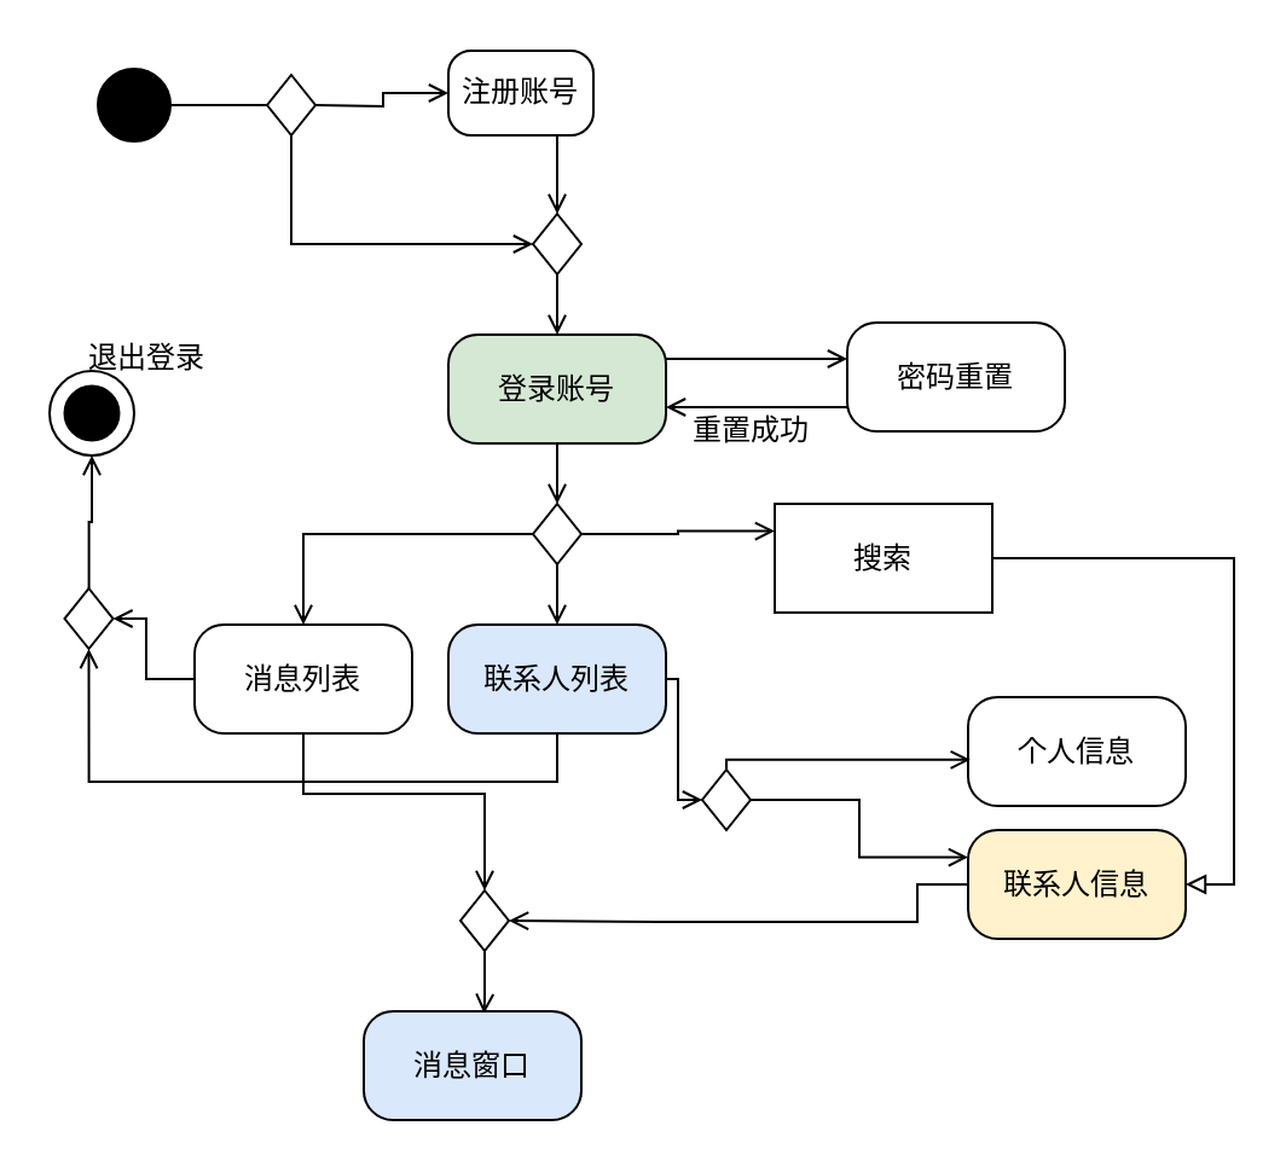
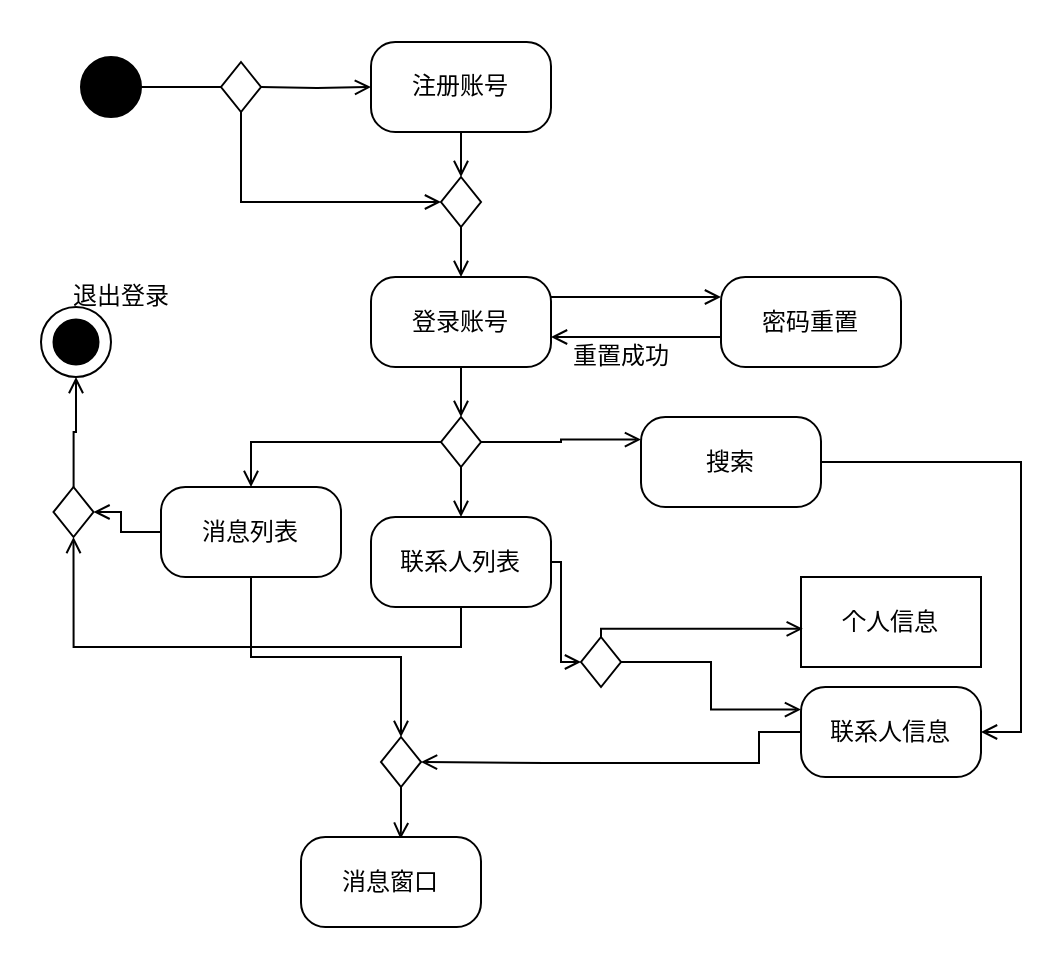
  <mxCell id="0" />
  <mxCell id="1" parent="0" />
  <mxCell id="2" value="" style="ellipse;whiteSpace=wrap;html=1;aspect=fixed;fillColor=#000000;" parent="1" vertex="1"><mxGeometry x="40" y="28" width="30" height="30" as="geometry" /></mxCell>
- <mxCell id="3" value="注册账号" style="rounded=1;whiteSpace=wrap;html=1;arcSize=27;" parent="1" vertex="1"><mxGeometry x="185" y="20.5" width="60" height="35" as="geometry" /></mxCell>
+ <mxCell id="3" value="注册账号" style="rounded=1;whiteSpace=wrap;html=1;arcSize=27;" parent="1" vertex="1"><mxGeometry x="185" y="20.5" width="90" height="45" as="geometry" /></mxCell>
  <mxCell id="4" value="" style="ellipse;whiteSpace=wrap;html=1;aspect=fixed;" parent="1" vertex="1"><mxGeometry x="20" y="153" width="35" height="35" as="geometry" /></mxCell>
  <mxCell id="5" value="" style="ellipse;whiteSpace=wrap;html=1;aspect=fixed;fillColor=#000000;" parent="1" vertex="1"><mxGeometry x="26.25" y="159.25" width="22.5" height="22.5" as="geometry" /></mxCell>
  <mxCell id="6" style="edgeStyle=orthogonalEdgeStyle;rounded=0;orthogonalLoop=1;jettySize=auto;html=1;entryX=0.5;entryY=0;entryDx=0;entryDy=0;endArrow=open;endFill=0;exitX=0.5;exitY=1;exitDx=0;exitDy=0;" parent="1" source="3" target="12" edge="1"><mxGeometry relative="1" as="geometry"><mxPoint x="230" y="135.5" as="sourcePoint" /></mxGeometry></mxCell>
  <mxCell id="7" style="edgeStyle=orthogonalEdgeStyle;rounded=0;orthogonalLoop=1;jettySize=auto;html=1;entryX=0;entryY=0.5;entryDx=0;entryDy=0;endArrow=open;endFill=0;" parent="1" target="3" edge="1"><mxGeometry relative="1" as="geometry"><mxPoint x="130" y="43" as="sourcePoint" /></mxGeometry></mxCell>
  <mxCell id="8" value="" style="endArrow=none;html=1;entryX=0;entryY=0.5;entryDx=0;entryDy=0;exitX=1;exitY=0.5;exitDx=0;exitDy=0;" parent="1" source="2" target="10" edge="1"><mxGeometry width="50" height="50" relative="1" as="geometry"><mxPoint x="70" y="43" as="sourcePoint" /><mxPoint x="100" y="43" as="targetPoint" /></mxGeometry></mxCell>
  <mxCell id="9" style="edgeStyle=orthogonalEdgeStyle;rounded=0;orthogonalLoop=1;jettySize=auto;html=1;entryX=0;entryY=0.5;entryDx=0;entryDy=0;endArrow=open;endFill=0;" parent="1" source="10" target="12" edge="1"><mxGeometry relative="1" as="geometry"><Array as="points"><mxPoint x="120" y="101" /><mxPoint x="220" y="101" /></Array></mxGeometry></mxCell>
  <mxCell id="10" value="" style="rhombus;whiteSpace=wrap;html=1;fillColor=#FFFFFF;" parent="1" vertex="1"><mxGeometry x="110" y="30.5" width="20" height="25" as="geometry" /></mxCell>
  <mxCell id="11" style="edgeStyle=orthogonalEdgeStyle;rounded=0;orthogonalLoop=1;jettySize=auto;html=1;entryX=0.5;entryY=0;entryDx=0;entryDy=0;endArrow=open;endFill=0;" parent="1" source="12" target="15" edge="1"><mxGeometry relative="1" as="geometry" /></mxCell>
  <mxCell id="12" value="" style="rhombus;whiteSpace=wrap;html=1;fillColor=#FFFFFF;" parent="1" vertex="1"><mxGeometry x="220" y="88" width="20" height="25" as="geometry" /></mxCell>
  <mxCell id="13" style="edgeStyle=orthogonalEdgeStyle;rounded=0;orthogonalLoop=1;jettySize=auto;html=1;endArrow=open;endFill=0;" parent="1" source="15" target="17" edge="1"><mxGeometry relative="1" as="geometry"><Array as="points"><mxPoint x="310" y="148" /><mxPoint x="310" y="148" /></Array></mxGeometry></mxCell>
  <mxCell id="14" style="edgeStyle=orthogonalEdgeStyle;rounded=0;orthogonalLoop=1;jettySize=auto;html=1;endArrow=open;endFill=0;strokeWidth=1;" parent="1" source="15" edge="1"><mxGeometry relative="1" as="geometry"><mxPoint x="230" y="208" as="targetPoint" /></mxGeometry></mxCell>
- <mxCell id="15" value="登录账号" style="rounded=1;whiteSpace=wrap;html=1;arcSize=27;fillColor=#d5e8d4;" parent="1" vertex="1"><mxGeometry x="185" y="138" width="90" height="45" as="geometry" /></mxCell>
+ <mxCell id="15" value="登录账号" style="rounded=1;whiteSpace=wrap;html=1;arcSize=27;" parent="1" vertex="1"><mxGeometry x="185" y="138" width="90" height="45" as="geometry" /></mxCell>
  <mxCell id="16" style="edgeStyle=orthogonalEdgeStyle;rounded=0;orthogonalLoop=1;jettySize=auto;html=1;endArrow=open;endFill=0;" parent="1" source="17" edge="1"><mxGeometry relative="1" as="geometry"><mxPoint x="275" y="168" as="targetPoint" /><Array as="points"><mxPoint x="275" y="168" /></Array></mxGeometry></mxCell>
- <mxCell id="17" value="密码重置" style="rounded=1;whiteSpace=wrap;html=1;arcSize=27;" parent="1" vertex="1"><mxGeometry x="350" y="133" width="90" height="45" as="geometry" /></mxCell>
+ <mxCell id="17" value="密码重置" style="rounded=1;whiteSpace=wrap;html=1;arcSize=27;" parent="1" vertex="1"><mxGeometry x="360" y="138" width="90" height="45" as="geometry" /></mxCell>
  <mxCell id="18" value="重置成功" style="text;html=1;align=center;verticalAlign=middle;resizable=0;points=[];autosize=1;strokeColor=none;" parent="1" vertex="1"><mxGeometry x="280" y="168" width="60" height="20" as="geometry" /></mxCell>
  <mxCell id="19" style="edgeStyle=orthogonalEdgeStyle;rounded=0;orthogonalLoop=1;jettySize=auto;html=1;entryX=0.5;entryY=0;entryDx=0;entryDy=0;endArrow=open;endFill=0;strokeWidth=1;" parent="1" source="21" target="36" edge="1"><mxGeometry relative="1" as="geometry"><Array as="points"><mxPoint x="125" y="328" /><mxPoint x="200" y="328" /></Array></mxGeometry></mxCell>
  <mxCell id="20" style="edgeStyle=orthogonalEdgeStyle;rounded=0;orthogonalLoop=1;jettySize=auto;html=1;entryX=1;entryY=0.5;entryDx=0;entryDy=0;endArrow=open;endFill=0;strokeWidth=1;" parent="1" source="21" target="39" edge="1"><mxGeometry relative="1" as="geometry" /></mxCell>
- <mxCell id="21" value="消息列表" style="rounded=1;whiteSpace=wrap;html=1;arcSize=27;" parent="1" vertex="1"><mxGeometry x="80" y="258" width="90" height="45" as="geometry" /></mxCell>
+ <mxCell id="21" value="消息列表" style="rounded=1;whiteSpace=wrap;html=1;arcSize=27;" parent="1" vertex="1"><mxGeometry x="80" y="243" width="90" height="45" as="geometry" /></mxCell>
  <mxCell id="22" style="edgeStyle=orthogonalEdgeStyle;rounded=0;orthogonalLoop=1;jettySize=auto;html=1;entryX=0;entryY=0.5;entryDx=0;entryDy=0;endArrow=open;endFill=0;strokeWidth=1;" parent="1" source="24" target="34" edge="1"><mxGeometry relative="1" as="geometry"><Array as="points"><mxPoint x="280" y="281" /><mxPoint x="280" y="331" /></Array></mxGeometry></mxCell>
  <mxCell id="23" style="edgeStyle=orthogonalEdgeStyle;rounded=0;orthogonalLoop=1;jettySize=auto;html=1;entryX=0.5;entryY=1;entryDx=0;entryDy=0;endArrow=open;endFill=0;strokeWidth=1;exitX=0.5;exitY=1;exitDx=0;exitDy=0;" parent="1" source="24" target="39" edge="1"><mxGeometry relative="1" as="geometry" /></mxCell>
- <mxCell id="24" value="联系人列表" style="rounded=1;whiteSpace=wrap;html=1;arcSize=27;fillColor=#dae8fc;" parent="1" vertex="1"><mxGeometry x="185" y="258" width="90" height="45" as="geometry" /></mxCell>
+ <mxCell id="24" value="联系人列表" style="rounded=1;whiteSpace=wrap;html=1;arcSize=27;" parent="1" vertex="1"><mxGeometry x="185" y="258" width="90" height="45" as="geometry" /></mxCell>
  <mxCell id="25" style="edgeStyle=orthogonalEdgeStyle;rounded=0;orthogonalLoop=1;jettySize=auto;html=1;endArrow=open;endFill=0;strokeWidth=1;" parent="1" source="28" target="24" edge="1"><mxGeometry relative="1" as="geometry" /></mxCell>
  <mxCell id="26" style="edgeStyle=orthogonalEdgeStyle;rounded=0;orthogonalLoop=1;jettySize=auto;html=1;entryX=0.5;entryY=0;entryDx=0;entryDy=0;endArrow=open;endFill=0;strokeWidth=1;" parent="1" source="28" target="21" edge="1"><mxGeometry relative="1" as="geometry" /></mxCell>
  <mxCell id="27" style="edgeStyle=orthogonalEdgeStyle;rounded=0;orthogonalLoop=1;jettySize=auto;html=1;entryX=0;entryY=0.25;entryDx=0;entryDy=0;endArrow=open;endFill=0;strokeWidth=1;" parent="1" source="28" target="42" edge="1"><mxGeometry relative="1" as="geometry"><Array as="points"><mxPoint x="280" y="221" /><mxPoint x="280" y="219" /></Array></mxGeometry></mxCell>
  <mxCell id="28" value="" style="rhombus;whiteSpace=wrap;html=1;fillColor=#FFFFFF;" parent="1" vertex="1"><mxGeometry x="220" y="208" width="20" height="25" as="geometry" /></mxCell>
  <mxCell id="29" style="edgeStyle=orthogonalEdgeStyle;rounded=0;orthogonalLoop=1;jettySize=auto;html=1;entryX=1;entryY=0.5;entryDx=0;entryDy=0;endArrow=open;endFill=0;strokeWidth=1;" parent="1" source="30" target="36" edge="1"><mxGeometry relative="1" as="geometry"><Array as="points"><mxPoint x="379" y="366" /><mxPoint x="379" y="381" /><mxPoint x="272" y="381" /></Array></mxGeometry></mxCell>
- <mxCell id="30" value="联系人信息" style="rounded=1;whiteSpace=wrap;html=1;arcSize=27;fillColor=#fff2cc;" parent="1" vertex="1"><mxGeometry x="400" y="343" width="90" height="45" as="geometry" /></mxCell>
- <mxCell id="31" value="个人信息" style="rounded=1;whiteSpace=wrap;html=1;arcSize=27;" parent="1" vertex="1"><mxGeometry x="400" y="288" width="90" height="45" as="geometry" /></mxCell>
+ <mxCell id="30" value="联系人信息" style="rounded=1;whiteSpace=wrap;html=1;arcSize=27;" parent="1" vertex="1"><mxGeometry x="400" y="343" width="90" height="45" as="geometry" /></mxCell>
+ <mxCell id="31" value="个人信息" style="whiteSpace=wrap;html=1;arcSize=27;rounded=0;" parent="1" vertex="1"><mxGeometry x="400" y="288" width="90" height="45" as="geometry" /></mxCell>
  <mxCell id="32" style="edgeStyle=orthogonalEdgeStyle;rounded=0;orthogonalLoop=1;jettySize=auto;html=1;entryX=0;entryY=0.25;entryDx=0;entryDy=0;endArrow=open;endFill=0;strokeWidth=1;" parent="1" source="34" target="30" edge="1"><mxGeometry relative="1" as="geometry" /></mxCell>
  <mxCell id="33" style="edgeStyle=orthogonalEdgeStyle;rounded=0;orthogonalLoop=1;jettySize=auto;html=1;entryX=0.01;entryY=0.576;entryDx=0;entryDy=0;entryPerimeter=0;endArrow=open;endFill=0;strokeWidth=1;" parent="1" source="34" target="31" edge="1"><mxGeometry relative="1" as="geometry"><Array as="points"><mxPoint x="300" y="314" /></Array></mxGeometry></mxCell>
  <mxCell id="34" value="" style="rhombus;whiteSpace=wrap;html=1;fillColor=#FFFFFF;" parent="1" vertex="1"><mxGeometry x="290" y="318" width="20" height="25" as="geometry" /></mxCell>
  <mxCell id="35" style="edgeStyle=orthogonalEdgeStyle;rounded=0;orthogonalLoop=1;jettySize=auto;html=1;entryX=0.553;entryY=0.021;entryDx=0;entryDy=0;entryPerimeter=0;endArrow=open;endFill=0;strokeWidth=1;" parent="1" source="36" target="37" edge="1"><mxGeometry relative="1" as="geometry" /></mxCell>
  <mxCell id="36" value="" style="rhombus;whiteSpace=wrap;html=1;fillColor=#FFFFFF;" parent="1" vertex="1"><mxGeometry x="190" y="368" width="20" height="25" as="geometry" /></mxCell>
- <mxCell id="37" value="消息窗口" style="rounded=1;whiteSpace=wrap;html=1;arcSize=27;fillColor=#dae8fc;" parent="1" vertex="1"><mxGeometry x="150" y="418" width="90" height="45" as="geometry" /></mxCell>
+ <mxCell id="37" value="消息窗口" style="rounded=1;whiteSpace=wrap;html=1;arcSize=27;" parent="1" vertex="1"><mxGeometry x="150" y="418" width="90" height="45" as="geometry" /></mxCell>
  <mxCell id="38" style="edgeStyle=orthogonalEdgeStyle;rounded=0;orthogonalLoop=1;jettySize=auto;html=1;entryX=0.5;entryY=1;entryDx=0;entryDy=0;endArrow=open;endFill=0;strokeWidth=1;" parent="1" source="39" target="4" edge="1"><mxGeometry relative="1" as="geometry" /></mxCell>
  <mxCell id="39" value="" style="rhombus;whiteSpace=wrap;html=1;fillColor=#FFFFFF;" parent="1" vertex="1"><mxGeometry x="26.25" y="243" width="20" height="25" as="geometry" /></mxCell>
  <mxCell id="40" value="退出登录" style="text;html=1;align=center;verticalAlign=middle;resizable=0;points=[];autosize=1;strokeColor=none;" parent="1" vertex="1"><mxGeometry x="30" y="138" width="60" height="20" as="geometry" /></mxCell>
- <mxCell id="41" style="edgeStyle=orthogonalEdgeStyle;rounded=0;orthogonalLoop=1;jettySize=auto;html=1;entryX=1;entryY=0.5;entryDx=0;entryDy=0;endArrow=block;endFill=0;strokeWidth=1;" parent="1" source="42" target="30" edge="1"><mxGeometry relative="1" as="geometry"><Array as="points"><mxPoint x="510" y="231" /><mxPoint x="510" y="365" /></Array></mxGeometry></mxCell>
- <mxCell id="42" value="搜索" style="whiteSpace=wrap;html=1;arcSize=27;rounded=0;" parent="1" vertex="1"><mxGeometry x="320" y="208" width="90" height="45" as="geometry" /></mxCell>
+ <mxCell id="41" style="edgeStyle=orthogonalEdgeStyle;rounded=0;orthogonalLoop=1;jettySize=auto;html=1;entryX=1;entryY=0.5;entryDx=0;entryDy=0;endArrow=open;endFill=0;strokeWidth=1;" parent="1" source="42" target="30" edge="1"><mxGeometry relative="1" as="geometry"><Array as="points"><mxPoint x="510" y="231" /><mxPoint x="510" y="365" /></Array></mxGeometry></mxCell>
+ <mxCell id="42" value="搜索" style="rounded=1;whiteSpace=wrap;html=1;arcSize=27;" parent="1" vertex="1"><mxGeometry x="320" y="208" width="90" height="45" as="geometry" /></mxCell>
